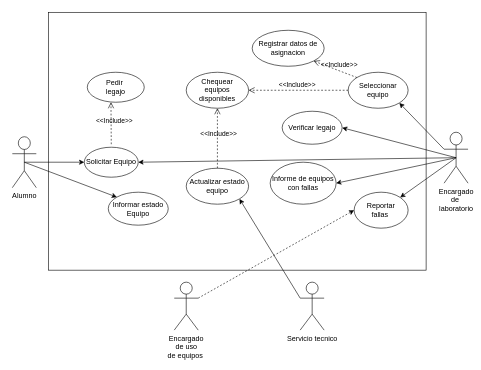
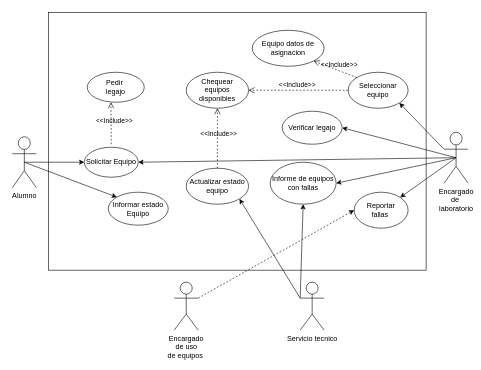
  <mxCell id="0" />
  <mxCell id="1" parent="0" />
  <mxCell id="2" value="" style="rounded=0;whiteSpace=wrap;html=1;" vertex="1" parent="1"><mxGeometry x="80" y="20" width="630" height="430" as="geometry" /></mxCell>
  <mxCell id="3" style="edgeStyle=none;rounded=0;orthogonalLoop=1;jettySize=auto;html=1;exitX=0.5;exitY=0.5;exitDx=0;exitDy=0;exitPerimeter=0;entryX=0;entryY=0.5;entryDx=0;entryDy=0;" edge="1" parent="1" source="5" target="6"><mxGeometry relative="1" as="geometry" /></mxCell>
  <mxCell id="4" style="edgeStyle=none;rounded=0;orthogonalLoop=1;jettySize=auto;html=1;exitX=0.5;exitY=0.5;exitDx=0;exitDy=0;exitPerimeter=0;entryX=0;entryY=0;entryDx=0;entryDy=0;" edge="1" parent="1" source="5" target="19"><mxGeometry relative="1" as="geometry" /></mxCell>
  <mxCell id="5" value="Alumno" style="shape=umlActor;verticalLabelPosition=bottom;verticalAlign=top;html=1;outlineConnect=0;" vertex="1" parent="1"><mxGeometry x="20" y="227.5" width="40" height="85" as="geometry" /></mxCell>
  <mxCell id="6" value="Solicitar Equipo" style="ellipse;whiteSpace=wrap;html=1;" vertex="1" parent="1"><mxGeometry x="140" y="245" width="90" height="50" as="geometry" /></mxCell>
  <mxCell id="7" style="edgeStyle=none;rounded=0;orthogonalLoop=1;jettySize=auto;html=1;exitX=0.5;exitY=0.5;exitDx=0;exitDy=0;exitPerimeter=0;entryX=1;entryY=0.5;entryDx=0;entryDy=0;" edge="1" parent="1" source="12" target="6"><mxGeometry relative="1" as="geometry" /></mxCell>
  <mxCell id="8" style="edgeStyle=none;rounded=0;orthogonalLoop=1;jettySize=auto;html=1;entryX=1;entryY=0.5;entryDx=0;entryDy=0;exitX=0.5;exitY=0.5;exitDx=0;exitDy=0;exitPerimeter=0;" edge="1" parent="1" source="12" target="13"><mxGeometry relative="1" as="geometry"><mxPoint x="670" y="190" as="sourcePoint" /></mxGeometry></mxCell>
  <mxCell id="9" style="edgeStyle=none;rounded=0;orthogonalLoop=1;jettySize=auto;html=1;exitX=0.5;exitY=0.5;exitDx=0;exitDy=0;exitPerimeter=0;entryX=1;entryY=0;entryDx=0;entryDy=0;" edge="1" parent="1" source="12" target="20"><mxGeometry relative="1" as="geometry" /></mxCell>
  <mxCell id="10" style="edgeStyle=none;rounded=0;orthogonalLoop=1;jettySize=auto;html=1;exitX=0.5;exitY=0.5;exitDx=0;exitDy=0;exitPerimeter=0;entryX=1;entryY=0.5;entryDx=0;entryDy=0;" edge="1" parent="1" source="12" target="26"><mxGeometry relative="1" as="geometry" /></mxCell>
  <mxCell id="11" style="edgeStyle=none;rounded=0;orthogonalLoop=1;jettySize=auto;html=1;exitX=0;exitY=0.333;exitDx=0;exitDy=0;exitPerimeter=0;entryX=1;entryY=1;entryDx=0;entryDy=0;" edge="1" parent="1" source="12" target="15"><mxGeometry relative="1" as="geometry" /></mxCell>
  <mxCell id="12" value="Encargado&lt;br&gt;de&amp;nbsp;&lt;br&gt;laboratorio&lt;br&gt;" style="shape=umlActor;verticalLabelPosition=bottom;verticalAlign=top;html=1;outlineConnect=0;" vertex="1" parent="1"><mxGeometry x="740" y="220" width="40" height="85" as="geometry" /></mxCell>
  <mxCell id="13" value="Verificar legajo" style="ellipse;whiteSpace=wrap;html=1;" vertex="1" parent="1"><mxGeometry x="470" y="185" width="100" height="55" as="geometry" /></mxCell>
  <mxCell id="14" value="Pedir&amp;nbsp;&lt;br&gt;legajo" style="ellipse;whiteSpace=wrap;html=1;" vertex="1" parent="1"><mxGeometry x="145" y="120" width="95" height="50" as="geometry" /></mxCell>
  <mxCell id="15" value="Seleccionar equipo" style="ellipse;whiteSpace=wrap;html=1;" vertex="1" parent="1"><mxGeometry x="580" y="120" width="100" height="60" as="geometry" /></mxCell>
- <mxCell id="16" value="Registrar datos de asignacion" style="ellipse;whiteSpace=wrap;html=1;" vertex="1" parent="1"><mxGeometry x="420" y="50" width="120" height="60" as="geometry" /></mxCell>
+ <mxCell id="16" value="Equipo datos de asignacion" style="ellipse;whiteSpace=wrap;html=1;" vertex="1" parent="1"><mxGeometry x="420" y="50" width="120" height="60" as="geometry" /></mxCell>
  <mxCell id="17" value="Chequear&lt;br&gt;equipos disponibles" style="ellipse;whiteSpace=wrap;html=1;" vertex="1" parent="1"><mxGeometry x="310" y="120" width="104" height="60" as="geometry" /></mxCell>
  <mxCell id="18" value="Actualizar estado equipo" style="ellipse;whiteSpace=wrap;html=1;" vertex="1" parent="1"><mxGeometry x="310" y="280" width="104" height="60" as="geometry" /></mxCell>
  <mxCell id="19" value="Informar estado&lt;br&gt;Equipo" style="ellipse;whiteSpace=wrap;html=1;" vertex="1" parent="1"><mxGeometry x="180" y="320" width="100" height="55" as="geometry" /></mxCell>
  <mxCell id="20" value="Reportar &lt;br&gt;fallas&amp;nbsp;" style="ellipse;whiteSpace=wrap;html=1;" vertex="1" parent="1"><mxGeometry x="590" y="320" width="90" height="60" as="geometry" /></mxCell>
+ <mxCell id="21" style="edgeStyle=none;rounded=0;orthogonalLoop=1;jettySize=auto;html=1;exitX=0;exitY=0.333;exitDx=0;exitDy=0;exitPerimeter=0;entryX=0.5;entryY=1;entryDx=0;entryDy=0;" edge="1" parent="1" source="23" target="26"><mxGeometry relative="1" as="geometry" /></mxCell>
  <mxCell id="22" style="edgeStyle=none;rounded=0;orthogonalLoop=1;jettySize=auto;html=1;exitX=0;exitY=0.333;exitDx=0;exitDy=0;exitPerimeter=0;entryX=1;entryY=1;entryDx=0;entryDy=0;" edge="1" parent="1" source="23" target="18"><mxGeometry relative="1" as="geometry" /></mxCell>
  <mxCell id="23" value="Servicio tecnico&lt;br&gt;" style="shape=umlActor;verticalLabelPosition=bottom;verticalAlign=top;html=1;outlineConnect=0;" vertex="1" parent="1"><mxGeometry x="500" y="470" width="40" height="80" as="geometry" /></mxCell>
  <mxCell id="24" style="edgeStyle=none;rounded=0;orthogonalLoop=1;jettySize=auto;html=1;exitX=1;exitY=0.333;exitDx=0;exitDy=0;exitPerimeter=0;entryX=0;entryY=0.5;entryDx=0;entryDy=0;dashed=1;" edge="1" parent="1" source="25" target="20"><mxGeometry relative="1" as="geometry" /></mxCell>
  <mxCell id="25" value="Encargado&lt;br&gt;de uso &lt;br&gt;de equipos&amp;nbsp;&lt;br&gt;&lt;br&gt;" style="shape=umlActor;verticalLabelPosition=bottom;verticalAlign=top;html=1;outlineConnect=0;" vertex="1" parent="1"><mxGeometry x="290" y="470" width="40" height="80" as="geometry" /></mxCell>
  <mxCell id="26" value="Informe de equipos &lt;br&gt;con fallas" style="ellipse;whiteSpace=wrap;html=1;" vertex="1" parent="1"><mxGeometry x="450" y="270" width="110" height="70" as="geometry" /></mxCell>
  <mxCell id="27" value="&amp;lt;&amp;lt;Include&amp;gt;&amp;gt;" style="endArrow=open;startArrow=none;endFill=0;startFill=0;endSize=8;html=1;verticalAlign=bottom;dashed=1;labelBackgroundColor=none;rounded=0;entryX=1;entryY=1;entryDx=0;entryDy=0;exitX=0;exitY=0;exitDx=0;exitDy=0;" edge="1" parent="1" source="15" target="16"><mxGeometry x="-0.177" y="-1" width="160" relative="1" as="geometry"><mxPoint x="590" y="110" as="sourcePoint" /><mxPoint x="750" y="110" as="targetPoint" /><mxPoint as="offset" /></mxGeometry></mxCell>
  <mxCell id="28" value="&amp;lt;&amp;lt;Include&amp;gt;&amp;gt;" style="endArrow=open;startArrow=none;endFill=0;startFill=0;endSize=8;html=1;verticalAlign=bottom;dashed=1;labelBackgroundColor=none;rounded=0;entryX=0.5;entryY=1;entryDx=0;entryDy=0;exitX=0.5;exitY=0;exitDx=0;exitDy=0;" edge="1" parent="1" source="18" target="17"><mxGeometry x="-0.011" y="-2" width="160" relative="1" as="geometry"><mxPoint x="520" y="347.32" as="sourcePoint" /><mxPoint x="436.82" y="289.998" as="targetPoint" /><mxPoint as="offset" /></mxGeometry></mxCell>
  <mxCell id="29" value="&amp;lt;&amp;lt;Include&amp;gt;&amp;gt;" style="endArrow=open;startArrow=none;endFill=0;startFill=0;endSize=8;html=1;verticalAlign=bottom;dashed=1;labelBackgroundColor=none;rounded=0;entryX=0.5;entryY=1;entryDx=0;entryDy=0;" edge="1" parent="1"><mxGeometry x="-0.144" y="-5" width="160" relative="1" as="geometry"><mxPoint x="185" y="240" as="sourcePoint" /><mxPoint x="184.5" y="170" as="targetPoint" /><mxPoint as="offset" /></mxGeometry></mxCell>
  <mxCell id="30" value="&amp;lt;&amp;lt;Include&amp;gt;&amp;gt;" style="endArrow=open;startArrow=none;endFill=0;startFill=0;endSize=8;html=1;verticalAlign=bottom;dashed=1;labelBackgroundColor=none;rounded=0;entryX=1;entryY=0.5;entryDx=0;entryDy=0;exitX=0;exitY=0.5;exitDx=0;exitDy=0;" edge="1" parent="1" source="15" target="17"><mxGeometry x="0.019" width="160" relative="1" as="geometry"><mxPoint x="601.716" y="147.322" as="sourcePoint" /><mxPoint x="545.355" y="82.678" as="targetPoint" /><mxPoint as="offset" /></mxGeometry></mxCell>
